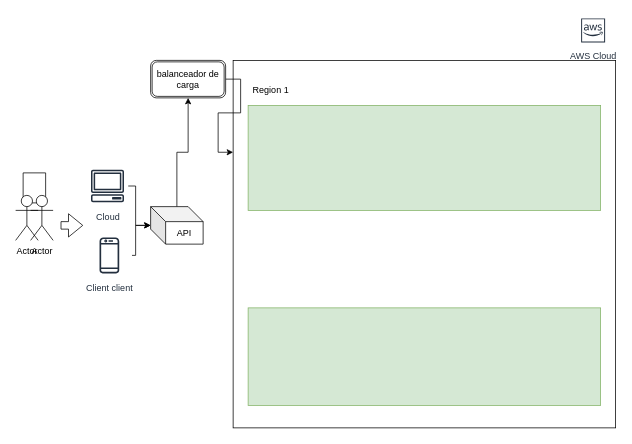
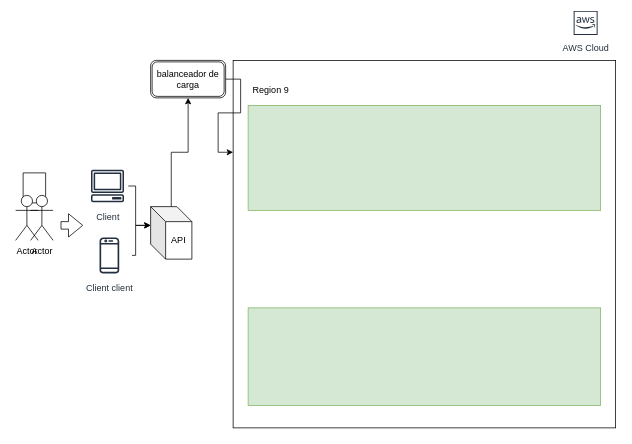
  <mxCell id="0" />
  <mxCell id="1" parent="0" />
  <mxCell id="2" value="" style="swimlane;startSize=0;" vertex="1" parent="1"><mxGeometry x="30" y="230" width="30" height="40" as="geometry" /></mxCell>
  <mxCell id="3" value="Actor" style="shape=umlActor;verticalLabelPosition=bottom;verticalAlign=top;html=1;outlineConnect=0;" vertex="1" parent="1"><mxGeometry x="20" y="260" width="30" height="60" as="geometry" /></mxCell>
  <mxCell id="4" value="Actor" style="shape=umlActor;verticalLabelPosition=bottom;verticalAlign=top;html=1;outlineConnect=0;" vertex="1" parent="1"><mxGeometry x="40" y="260" width="30" height="60" as="geometry" /></mxCell>
  <mxCell id="5" value="" style="rounded=0;whiteSpace=wrap;html=1;" vertex="1" parent="1"><mxGeometry x="310" y="80" width="510" height="490" as="geometry" /></mxCell>
  <mxCell id="6" value="" style="rounded=0;whiteSpace=wrap;html=1;fillColor=#d5e8d4;strokeColor=#82b366;" vertex="1" parent="1"><mxGeometry x="330" y="140" width="470" height="140" as="geometry" /></mxCell>
  <mxCell id="7" value="" style="rounded=0;whiteSpace=wrap;html=1;fillColor=#d5e8d4;strokeColor=#82b366;" vertex="1" parent="1"><mxGeometry x="330" y="410" width="470" height="130" as="geometry" /></mxCell>
- <mxCell id="8" value="Region 1" style="text;html=1;align=center;verticalAlign=middle;resizable=0;points=[];autosize=1;strokeColor=none;fillColor=none;" vertex="1" parent="1"><mxGeometry x="330" y="110" width="60" height="20" as="geometry" /></mxCell>
+ <mxCell id="8" value="Region 9" style="text;html=1;align=center;verticalAlign=middle;resizable=0;points=[];autosize=1;strokeColor=none;fillColor=none;" vertex="1" parent="1"><mxGeometry x="330" y="110" width="60" height="20" as="geometry" /></mxCell>
  <mxCell id="9" value="" style="edgeStyle=orthogonalEdgeStyle;rounded=0;orthogonalLoop=1;jettySize=auto;html=1;entryX=0.5;entryY=1;entryDx=0;entryDy=0;" edge="1" parent="1" source="10" target="17"><mxGeometry relative="1" as="geometry"><mxPoint x="235" y="180" as="targetPoint" /></mxGeometry></mxCell>
- <mxCell id="10" value="API" style="shape=cube;whiteSpace=wrap;html=1;boundedLbl=1;backgroundOutline=1;darkOpacity=0.05;darkOpacity2=0.1;" vertex="1" parent="1"><mxGeometry x="200" y="275" width="70" height="50" as="geometry" /></mxCell>
+ <mxCell id="10" value="API" style="shape=cube;whiteSpace=wrap;html=1;boundedLbl=1;backgroundOutline=1;darkOpacity=0.05;darkOpacity2=0.1;" vertex="1" parent="1"><mxGeometry x="200" y="275" width="55" height="70" as="geometry" /></mxCell>
  <mxCell id="11" value="" style="shape=flexArrow;endArrow=classic;html=1;rounded=0;" edge="1" parent="1"><mxGeometry width="50" height="50" relative="1" as="geometry"><mxPoint x="80" y="300" as="sourcePoint" /><mxPoint x="110" y="300" as="targetPoint" /></mxGeometry></mxCell>
  <mxCell id="12" value="" style="edgeStyle=orthogonalEdgeStyle;rounded=0;orthogonalLoop=1;jettySize=auto;html=1;" edge="1" parent="1" source="13" target="10"><mxGeometry relative="1" as="geometry"><Array as="points"><mxPoint x="180" y="247" /><mxPoint x="180" y="300" /></Array></mxGeometry></mxCell>
- <mxCell id="13" value="Cloud" style="sketch=0;outlineConnect=0;fontColor=#232F3E;gradientColor=none;strokeColor=#232F3E;fillColor=#ffffff;dashed=0;verticalLabelPosition=bottom;verticalAlign=top;align=center;html=1;fontSize=12;fontStyle=0;aspect=fixed;shape=mxgraph.aws4.resourceIcon;resIcon=mxgraph.aws4.client;" vertex="1" parent="1"><mxGeometry x="115" y="220" width="55" height="55" as="geometry" /></mxCell>
+ <mxCell id="13" value="Client" style="sketch=0;outlineConnect=0;fontColor=#232F3E;gradientColor=none;strokeColor=#232F3E;fillColor=#ffffff;dashed=0;verticalLabelPosition=bottom;verticalAlign=top;align=center;html=1;fontSize=12;fontStyle=0;aspect=fixed;shape=mxgraph.aws4.resourceIcon;resIcon=mxgraph.aws4.client;" vertex="1" parent="1"><mxGeometry x="115" y="220" width="55" height="55" as="geometry" /></mxCell>
  <mxCell id="14" value="" style="edgeStyle=orthogonalEdgeStyle;rounded=0;orthogonalLoop=1;jettySize=auto;html=1;" edge="1" parent="1" source="15" target="10"><mxGeometry relative="1" as="geometry"><Array as="points"><mxPoint x="180" y="340" /><mxPoint x="180" y="300" /></Array></mxGeometry></mxCell>
  <mxCell id="15" value="Client client" style="sketch=0;outlineConnect=0;fontColor=#232F3E;gradientColor=none;strokeColor=#232F3E;fillColor=#ffffff;dashed=0;verticalLabelPosition=bottom;verticalAlign=top;align=center;html=1;fontSize=12;fontStyle=0;aspect=fixed;shape=mxgraph.aws4.resourceIcon;resIcon=mxgraph.aws4.mobile_client;" vertex="1" parent="1"><mxGeometry x="115" y="310" width="60" height="60" as="geometry" /></mxCell>
  <mxCell id="16" style="edgeStyle=orthogonalEdgeStyle;rounded=0;orthogonalLoop=1;jettySize=auto;html=1;exitX=1;exitY=0.5;exitDx=0;exitDy=0;entryX=0;entryY=0.25;entryDx=0;entryDy=0;" edge="1" parent="1" source="17" target="5"><mxGeometry relative="1" as="geometry"><mxPoint x="210" y="209.471" as="targetPoint" /></mxGeometry></mxCell>
  <mxCell id="17" value="balanceador de carga" style="shape=ext;double=1;rounded=1;whiteSpace=wrap;html=1;" vertex="1" parent="1"><mxGeometry x="200" y="80" width="100" height="50" as="geometry" /></mxCell>
- <mxCell id="18" value="AWS Cloud" style="sketch=0;outlineConnect=0;fontColor=#232F3E;gradientColor=none;strokeColor=#232F3E;fillColor=#ffffff;dashed=0;verticalLabelPosition=bottom;verticalAlign=top;align=center;html=1;fontSize=12;fontStyle=0;aspect=fixed;shape=mxgraph.aws4.resourceIcon;resIcon=mxgraph.aws4.aws_cloud;" vertex="1" parent="1"><mxGeometry x="770" width="40" height="40" as="geometry" y="20" /></mxCell>
+ <mxCell id="18" value="AWS Cloud" style="sketch=0;outlineConnect=0;fontColor=#232F3E;gradientColor=none;strokeColor=#232F3E;fillColor=#ffffff;dashed=0;verticalLabelPosition=bottom;verticalAlign=top;align=center;html=1;fontSize=12;fontStyle=0;aspect=fixed;shape=mxgraph.aws4.resourceIcon;resIcon=mxgraph.aws4.aws_cloud;" vertex="1" parent="1"><mxGeometry x="760" y="10" width="40" height="40" as="geometry" /></mxCell>
